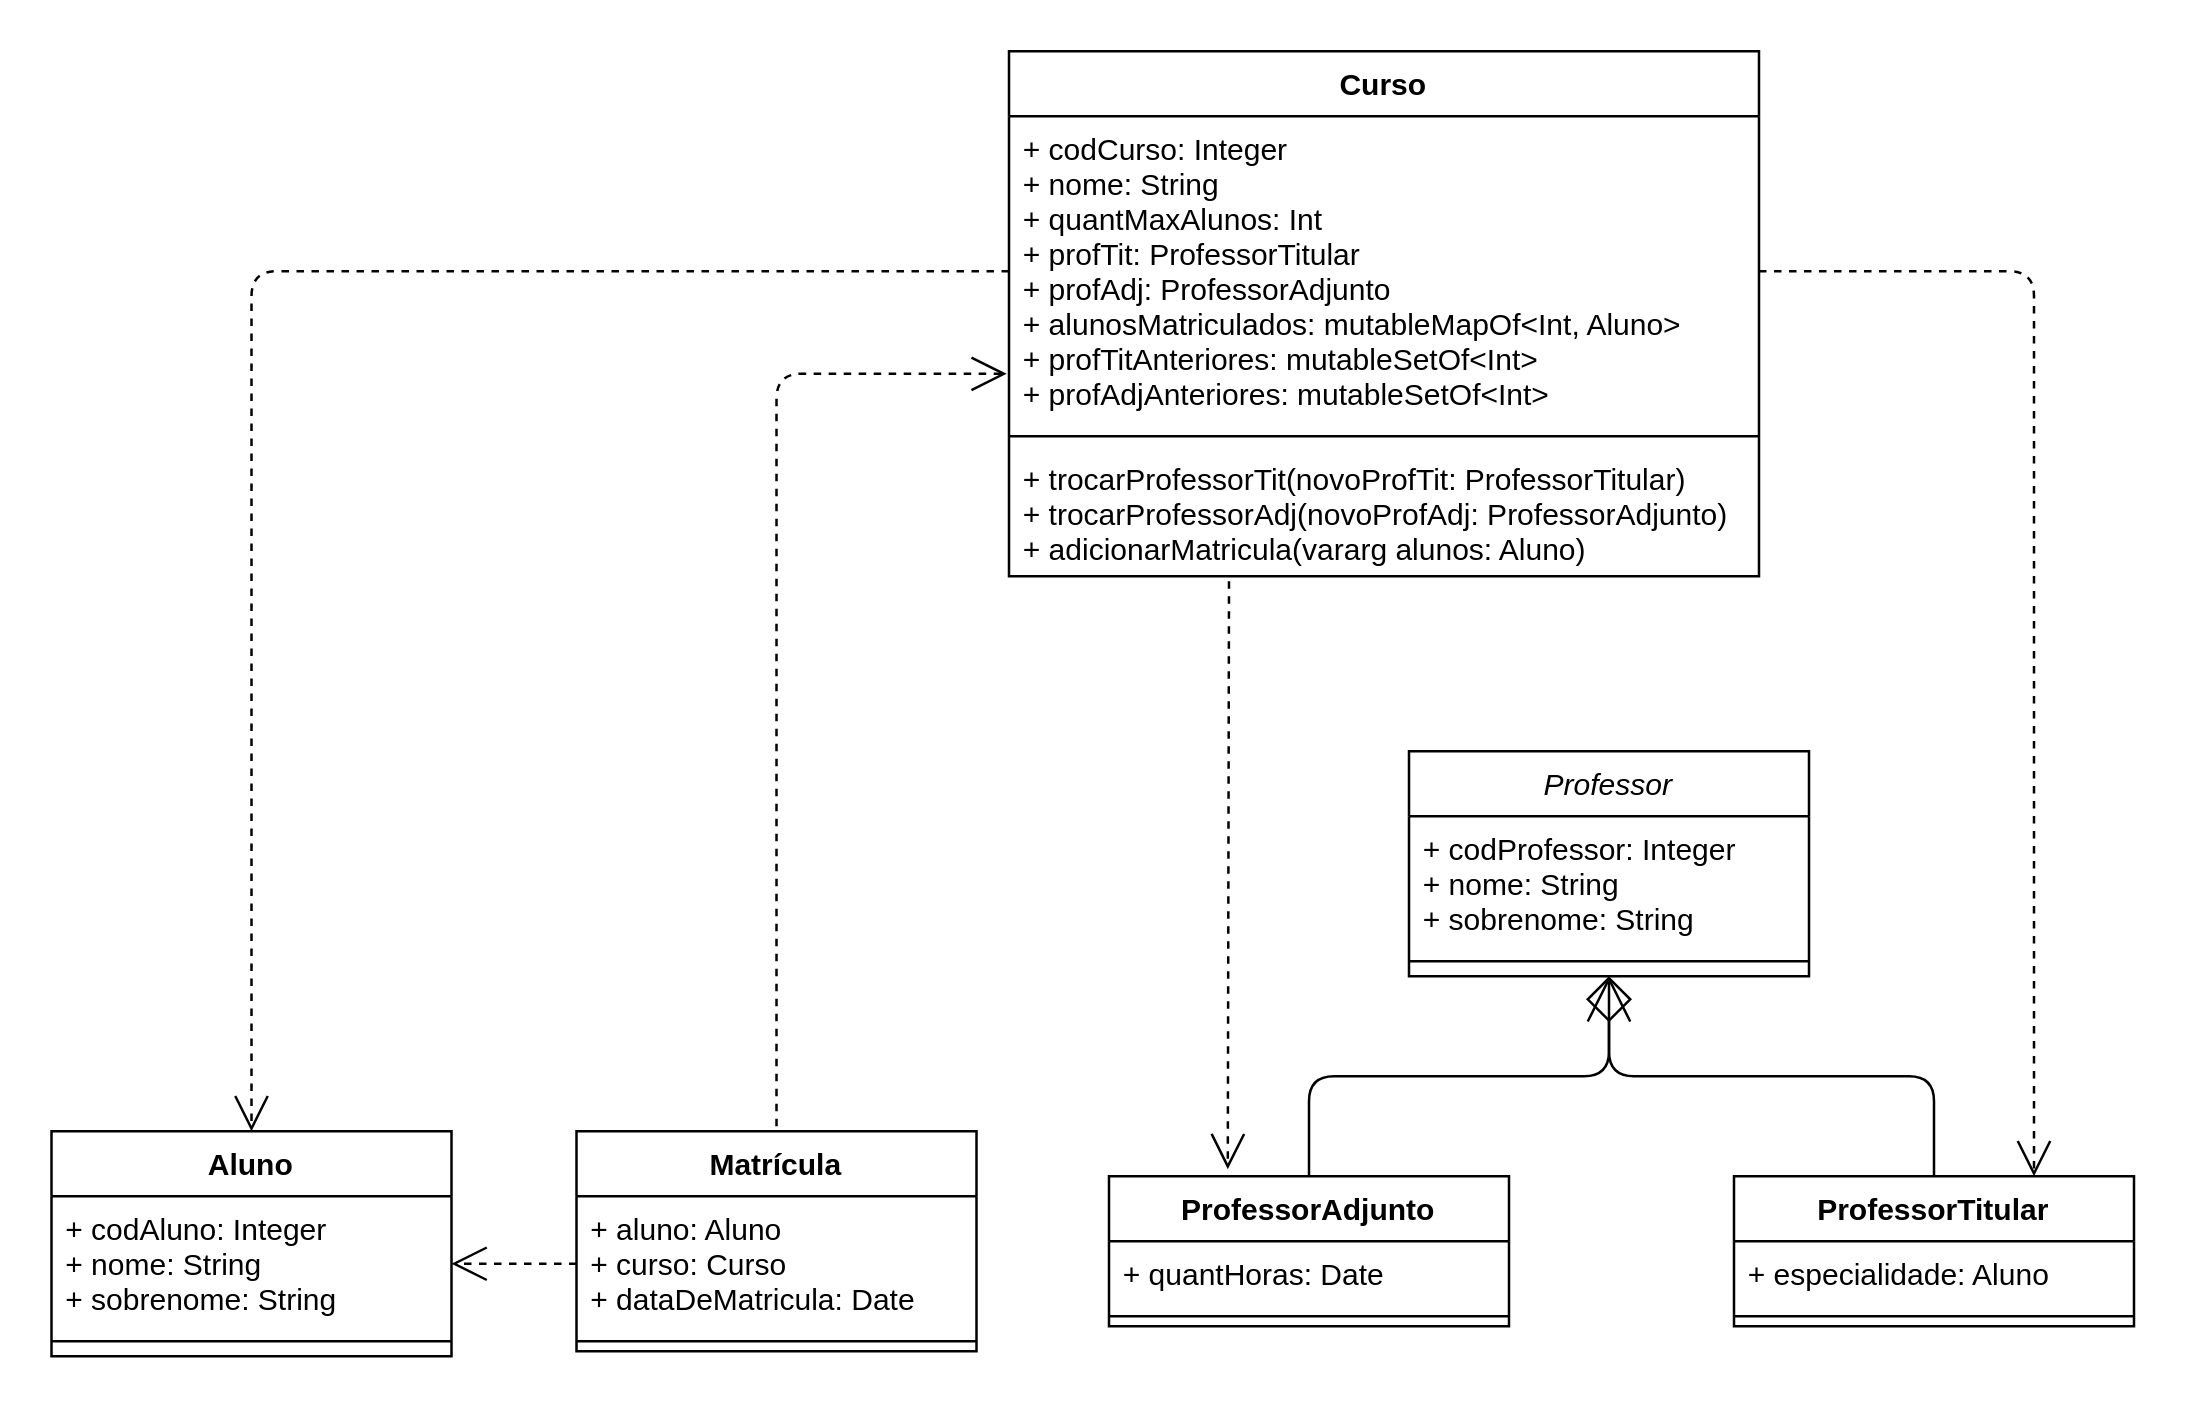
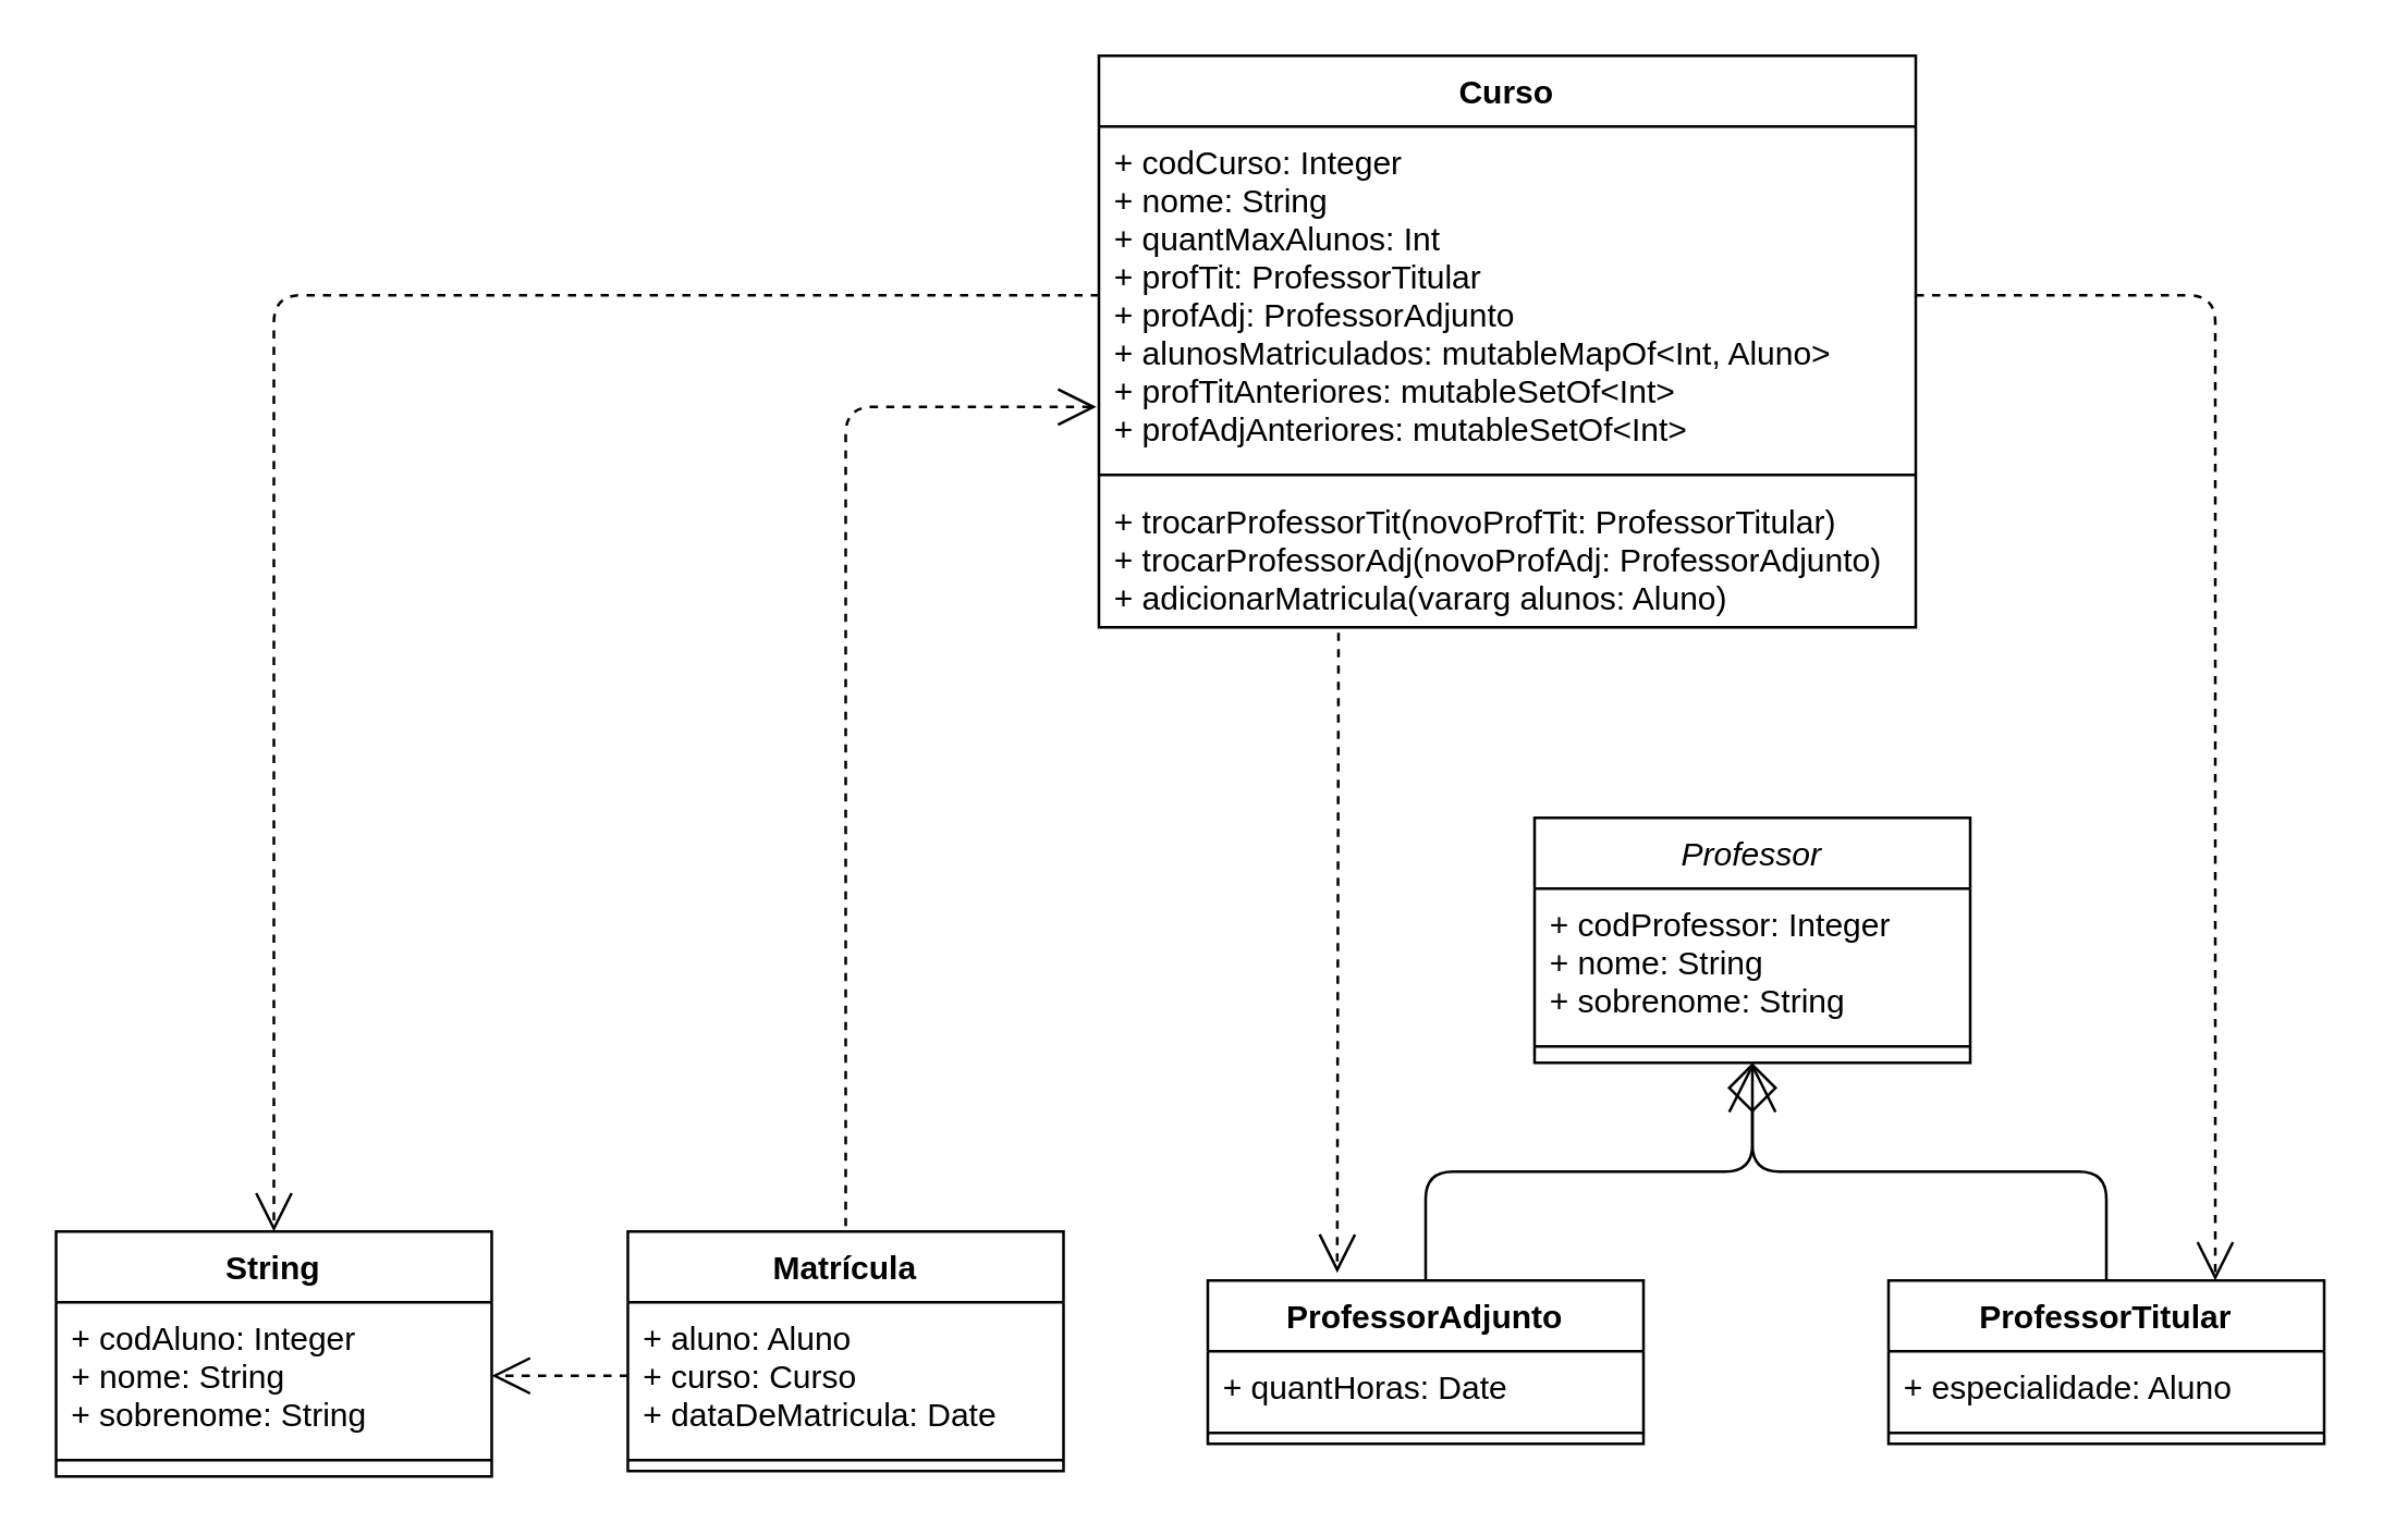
  <mxCell id="0" />
  <mxCell id="1" parent="0" />
  <mxCell id="2" value="" style="endArrow=diamond;endSize=16;endFill=0;html=1;entryX=0.5;entryY=1;entryDx=0;entryDy=0;exitX=0.5;exitY=0;exitDx=0;exitDy=0;" parent="1" source="19" target="25" edge="1"><mxGeometry x="-1" y="57" width="160" relative="1" as="geometry"><mxPoint x="493" y="560" as="sourcePoint" /><mxPoint x="653" y="560" as="targetPoint" /><Array as="points"><mxPoint x="523" y="430" /><mxPoint x="643" y="430" /></Array><mxPoint x="-15" y="11" as="offset" /></mxGeometry></mxCell>
  <mxCell id="3" value="" style="endArrow=open;endSize=16;endFill=0;html=1;entryX=0.5;entryY=1;entryDx=0;entryDy=0;exitX=0.5;exitY=0;exitDx=0;exitDy=0;" parent="1" source="22" target="25" edge="1"><mxGeometry width="160" relative="1" as="geometry"><mxPoint x="493" y="560" as="sourcePoint" /><mxPoint x="653" y="560" as="targetPoint" /><Array as="points"><mxPoint x="773" y="430" /><mxPoint x="643" y="430" /></Array></mxGeometry></mxCell>
  <mxCell id="4" value="" style="endArrow=open;endSize=12;dashed=1;html=1;entryX=-0.003;entryY=0.831;entryDx=0;entryDy=0;entryPerimeter=0;" edge="1" parent="1" target="10"><mxGeometry x="0.684" y="-111" width="160" relative="1" as="geometry"><mxPoint x="310" y="450" as="sourcePoint" /><mxPoint x="310" y="340" as="targetPoint" /><Array as="points"><mxPoint x="310" y="149" /></Array><mxPoint as="offset" /></mxGeometry></mxCell>
  <mxCell id="5" value="" style="endArrow=open;endSize=12;dashed=1;html=1;entryX=1;entryY=0.5;entryDx=0;entryDy=0;exitX=0;exitY=0.5;exitDx=0;exitDy=0;" edge="1" parent="1" source="17" target="14"><mxGeometry x="0.684" y="-111" width="160" relative="1" as="geometry"><mxPoint x="320" y="460" as="sourcePoint" /><mxPoint x="412.1" y="159.044" as="targetPoint" /><Array as="points" /><mxPoint as="offset" /></mxGeometry></mxCell>
  <mxCell id="6" value="" style="endArrow=open;endSize=12;dashed=1;html=1;entryX=0.5;entryY=0;entryDx=0;entryDy=0;exitX=0;exitY=0.5;exitDx=0;exitDy=0;" edge="1" parent="1" source="10" target="13"><mxGeometry x="0.437" y="280" width="160" relative="1" as="geometry"><mxPoint x="520" y="240" as="sourcePoint" /><mxPoint x="680" y="240" as="targetPoint" /><Array as="points"><mxPoint x="100" y="108" /></Array><mxPoint as="offset" /></mxGeometry></mxCell>
  <mxCell id="7" value="" style="endArrow=open;endSize=12;dashed=1;html=1;entryX=0.75;entryY=0;entryDx=0;entryDy=0;exitX=1;exitY=0.5;exitDx=0;exitDy=0;" edge="1" parent="1" source="10" target="22"><mxGeometry x="-0.645" y="17" width="160" relative="1" as="geometry"><mxPoint x="734" y="130" as="sourcePoint" /><mxPoint x="894" y="130" as="targetPoint" /><Array as="points"><mxPoint x="813" y="108" /></Array><mxPoint x="-2" y="-8" as="offset" /></mxGeometry></mxCell>
  <mxCell id="8" value="" style="endArrow=open;endSize=12;dashed=1;html=1;entryX=0.297;entryY=-0.047;entryDx=0;entryDy=0;entryPerimeter=0;" edge="1" parent="1" target="19"><mxGeometry x="-0.645" y="17" width="160" relative="1" as="geometry"><mxPoint x="491" y="232" as="sourcePoint" /><mxPoint x="495" y="470" as="targetPoint" /><Array as="points" /><mxPoint x="-2" y="-8" as="offset" /></mxGeometry></mxCell>
  <mxCell id="9" value="Curso" style="swimlane;fontStyle=1;align=center;verticalAlign=top;childLayout=stackLayout;horizontal=1;startSize=26;horizontalStack=0;resizeParent=1;resizeParentMax=0;resizeLast=0;collapsible=1;marginBottom=0;" parent="1" vertex="1"><mxGeometry x="403" y="20" width="300" height="210" as="geometry" /></mxCell>
  <mxCell id="10" value="+ codCurso: Integer&#10;+ nome: String&#10;+ quantMaxAlunos: Int&#10;+ profTit: ProfessorTitular&#10;+ profAdj: ProfessorAdjunto&#10;+ alunosMatriculados: mutableMapOf&lt;Int, Aluno&gt;&#10;+ profTitAnteriores: mutableSetOf&lt;Int&gt;&#10;+ profAdjAnteriores: mutableSetOf&lt;Int&gt;&#10;" style="text;strokeColor=none;fillColor=none;align=left;verticalAlign=top;spacingLeft=4;spacingRight=4;overflow=hidden;rotatable=0;points=[[0,0.5],[1,0.5]];portConstraint=eastwest;" parent="9" vertex="1"><mxGeometry y="26" width="300" height="124" as="geometry" /></mxCell>
  <mxCell id="11" value="" style="line;strokeWidth=1;fillColor=none;align=left;verticalAlign=middle;spacingTop=-1;spacingLeft=3;spacingRight=3;rotatable=0;labelPosition=right;points=[];portConstraint=eastwest;" parent="9" vertex="1"><mxGeometry y="150" width="300" height="8" as="geometry" /></mxCell>
  <mxCell id="12" value="+ trocarProfessorTit(novoProfTit: ProfessorTitular)&#10;+ trocarProfessorAdj(novoProfAdj: ProfessorAdjunto)&#10;+ adicionarMatricula(vararg alunos: Aluno)&#10;" style="text;strokeColor=none;fillColor=none;align=left;verticalAlign=top;spacingLeft=4;spacingRight=4;overflow=hidden;rotatable=0;points=[[0,0.5],[1,0.5]];portConstraint=eastwest;" parent="9" vertex="1"><mxGeometry y="158" width="300" height="52" as="geometry" /></mxCell>
- <mxCell id="13" value="Aluno" style="swimlane;fontStyle=1;align=center;verticalAlign=top;childLayout=stackLayout;horizontal=1;startSize=26;horizontalStack=0;resizeParent=1;resizeLast=0;collapsible=1;marginBottom=0;rounded=0;shadow=0;strokeWidth=1;" parent="1" vertex="1"><mxGeometry x="20" y="452" width="160" height="90" as="geometry"><mxRectangle x="130" y="380" width="160" height="26" as="alternateBounds" /></mxGeometry></mxCell>
+ <mxCell id="13" value="String" style="swimlane;fontStyle=1;align=center;verticalAlign=top;childLayout=stackLayout;horizontal=1;startSize=26;horizontalStack=0;resizeParent=1;resizeLast=0;collapsible=1;marginBottom=0;rounded=0;shadow=0;strokeWidth=1;" parent="1" vertex="1"><mxGeometry x="20" y="452" width="160" height="90" as="geometry"><mxRectangle x="130" y="380" width="160" height="26" as="alternateBounds" /></mxGeometry></mxCell>
  <mxCell id="14" value="+ codAluno: Integer&#10;+ nome: String&#10;+ sobrenome: String" style="text;align=left;verticalAlign=top;spacingLeft=4;spacingRight=4;overflow=hidden;rotatable=0;points=[[0,0.5],[1,0.5]];portConstraint=eastwest;" parent="13" vertex="1"><mxGeometry y="26" width="160" height="54" as="geometry" /></mxCell>
  <mxCell id="15" value="" style="line;html=1;strokeWidth=1;align=left;verticalAlign=middle;spacingTop=-1;spacingLeft=3;spacingRight=3;rotatable=0;labelPosition=right;points=[];portConstraint=eastwest;" parent="13" vertex="1"><mxGeometry y="80" width="160" height="8" as="geometry" /></mxCell>
  <mxCell id="16" value="Matrícula" style="swimlane;fontStyle=1;align=center;verticalAlign=top;childLayout=stackLayout;horizontal=1;startSize=26;horizontalStack=0;resizeParent=1;resizeParentMax=0;resizeLast=0;collapsible=1;marginBottom=0;" vertex="1" parent="1"><mxGeometry x="230" y="452" width="160" height="88" as="geometry" /></mxCell>
  <mxCell id="17" value="+ aluno: Aluno&#10;+ curso: Curso&#10;+ dataDeMatricula: Date" style="text;strokeColor=none;fillColor=none;align=left;verticalAlign=top;spacingLeft=4;spacingRight=4;overflow=hidden;rotatable=0;points=[[0,0.5],[1,0.5]];portConstraint=eastwest;" vertex="1" parent="16"><mxGeometry y="26" width="160" height="54" as="geometry" /></mxCell>
  <mxCell id="18" value="" style="line;strokeWidth=1;fillColor=none;align=left;verticalAlign=middle;spacingTop=-1;spacingLeft=3;spacingRight=3;rotatable=0;labelPosition=right;points=[];portConstraint=eastwest;" vertex="1" parent="16"><mxGeometry y="80" width="160" height="8" as="geometry" /></mxCell>
  <mxCell id="19" value="ProfessorAdjunto" style="swimlane;fontStyle=1;align=center;verticalAlign=top;childLayout=stackLayout;horizontal=1;startSize=26;horizontalStack=0;resizeParent=1;resizeParentMax=0;resizeLast=0;collapsible=1;marginBottom=0;" parent="1" vertex="1"><mxGeometry x="443" y="470" width="160" height="60" as="geometry" /></mxCell>
  <mxCell id="20" value="+ quantHoras: Date" style="text;strokeColor=none;fillColor=none;align=left;verticalAlign=top;spacingLeft=4;spacingRight=4;overflow=hidden;rotatable=0;points=[[0,0.5],[1,0.5]];portConstraint=eastwest;" parent="19" vertex="1"><mxGeometry y="26" width="160" height="26" as="geometry" /></mxCell>
  <mxCell id="21" value="" style="line;strokeWidth=1;fillColor=none;align=left;verticalAlign=middle;spacingTop=-1;spacingLeft=3;spacingRight=3;rotatable=0;labelPosition=right;points=[];portConstraint=eastwest;" parent="19" vertex="1"><mxGeometry y="52" width="160" height="8" as="geometry" /></mxCell>
  <mxCell id="22" value="ProfessorTitular" style="swimlane;fontStyle=1;align=center;verticalAlign=top;childLayout=stackLayout;horizontal=1;startSize=26;horizontalStack=0;resizeParent=1;resizeParentMax=0;resizeLast=0;collapsible=1;marginBottom=0;" parent="1" vertex="1"><mxGeometry x="693" y="470" width="160" height="60" as="geometry" /></mxCell>
  <mxCell id="23" value="+ especialidade: Aluno" style="text;strokeColor=none;fillColor=none;align=left;verticalAlign=top;spacingLeft=4;spacingRight=4;overflow=hidden;rotatable=0;points=[[0,0.5],[1,0.5]];portConstraint=eastwest;" parent="22" vertex="1"><mxGeometry y="26" width="160" height="26" as="geometry" /></mxCell>
  <mxCell id="24" value="" style="line;strokeWidth=1;fillColor=none;align=left;verticalAlign=middle;spacingTop=-1;spacingLeft=3;spacingRight=3;rotatable=0;labelPosition=right;points=[];portConstraint=eastwest;" parent="22" vertex="1"><mxGeometry y="52" width="160" height="8" as="geometry" /></mxCell>
  <mxCell id="25" value="Professor" style="swimlane;fontStyle=2;align=center;verticalAlign=top;childLayout=stackLayout;horizontal=1;startSize=26;horizontalStack=0;resizeParent=1;resizeLast=0;collapsible=1;marginBottom=0;rounded=0;shadow=0;strokeWidth=1;" parent="1" vertex="1"><mxGeometry x="563" y="300" width="160" height="90" as="geometry"><mxRectangle x="130" y="380" width="160" height="26" as="alternateBounds" /></mxGeometry></mxCell>
  <mxCell id="26" value="+ codProfessor: Integer&#10;+ nome: String&#10;+ sobrenome: String" style="text;align=left;verticalAlign=top;spacingLeft=4;spacingRight=4;overflow=hidden;rotatable=0;points=[[0,0.5],[1,0.5]];portConstraint=eastwest;" parent="25" vertex="1"><mxGeometry y="26" width="160" height="54" as="geometry" /></mxCell>
  <mxCell id="27" value="" style="line;html=1;strokeWidth=1;align=left;verticalAlign=middle;spacingTop=-1;spacingLeft=3;spacingRight=3;rotatable=0;labelPosition=right;points=[];portConstraint=eastwest;" parent="25" vertex="1"><mxGeometry y="80" width="160" height="8" as="geometry" /></mxCell>
